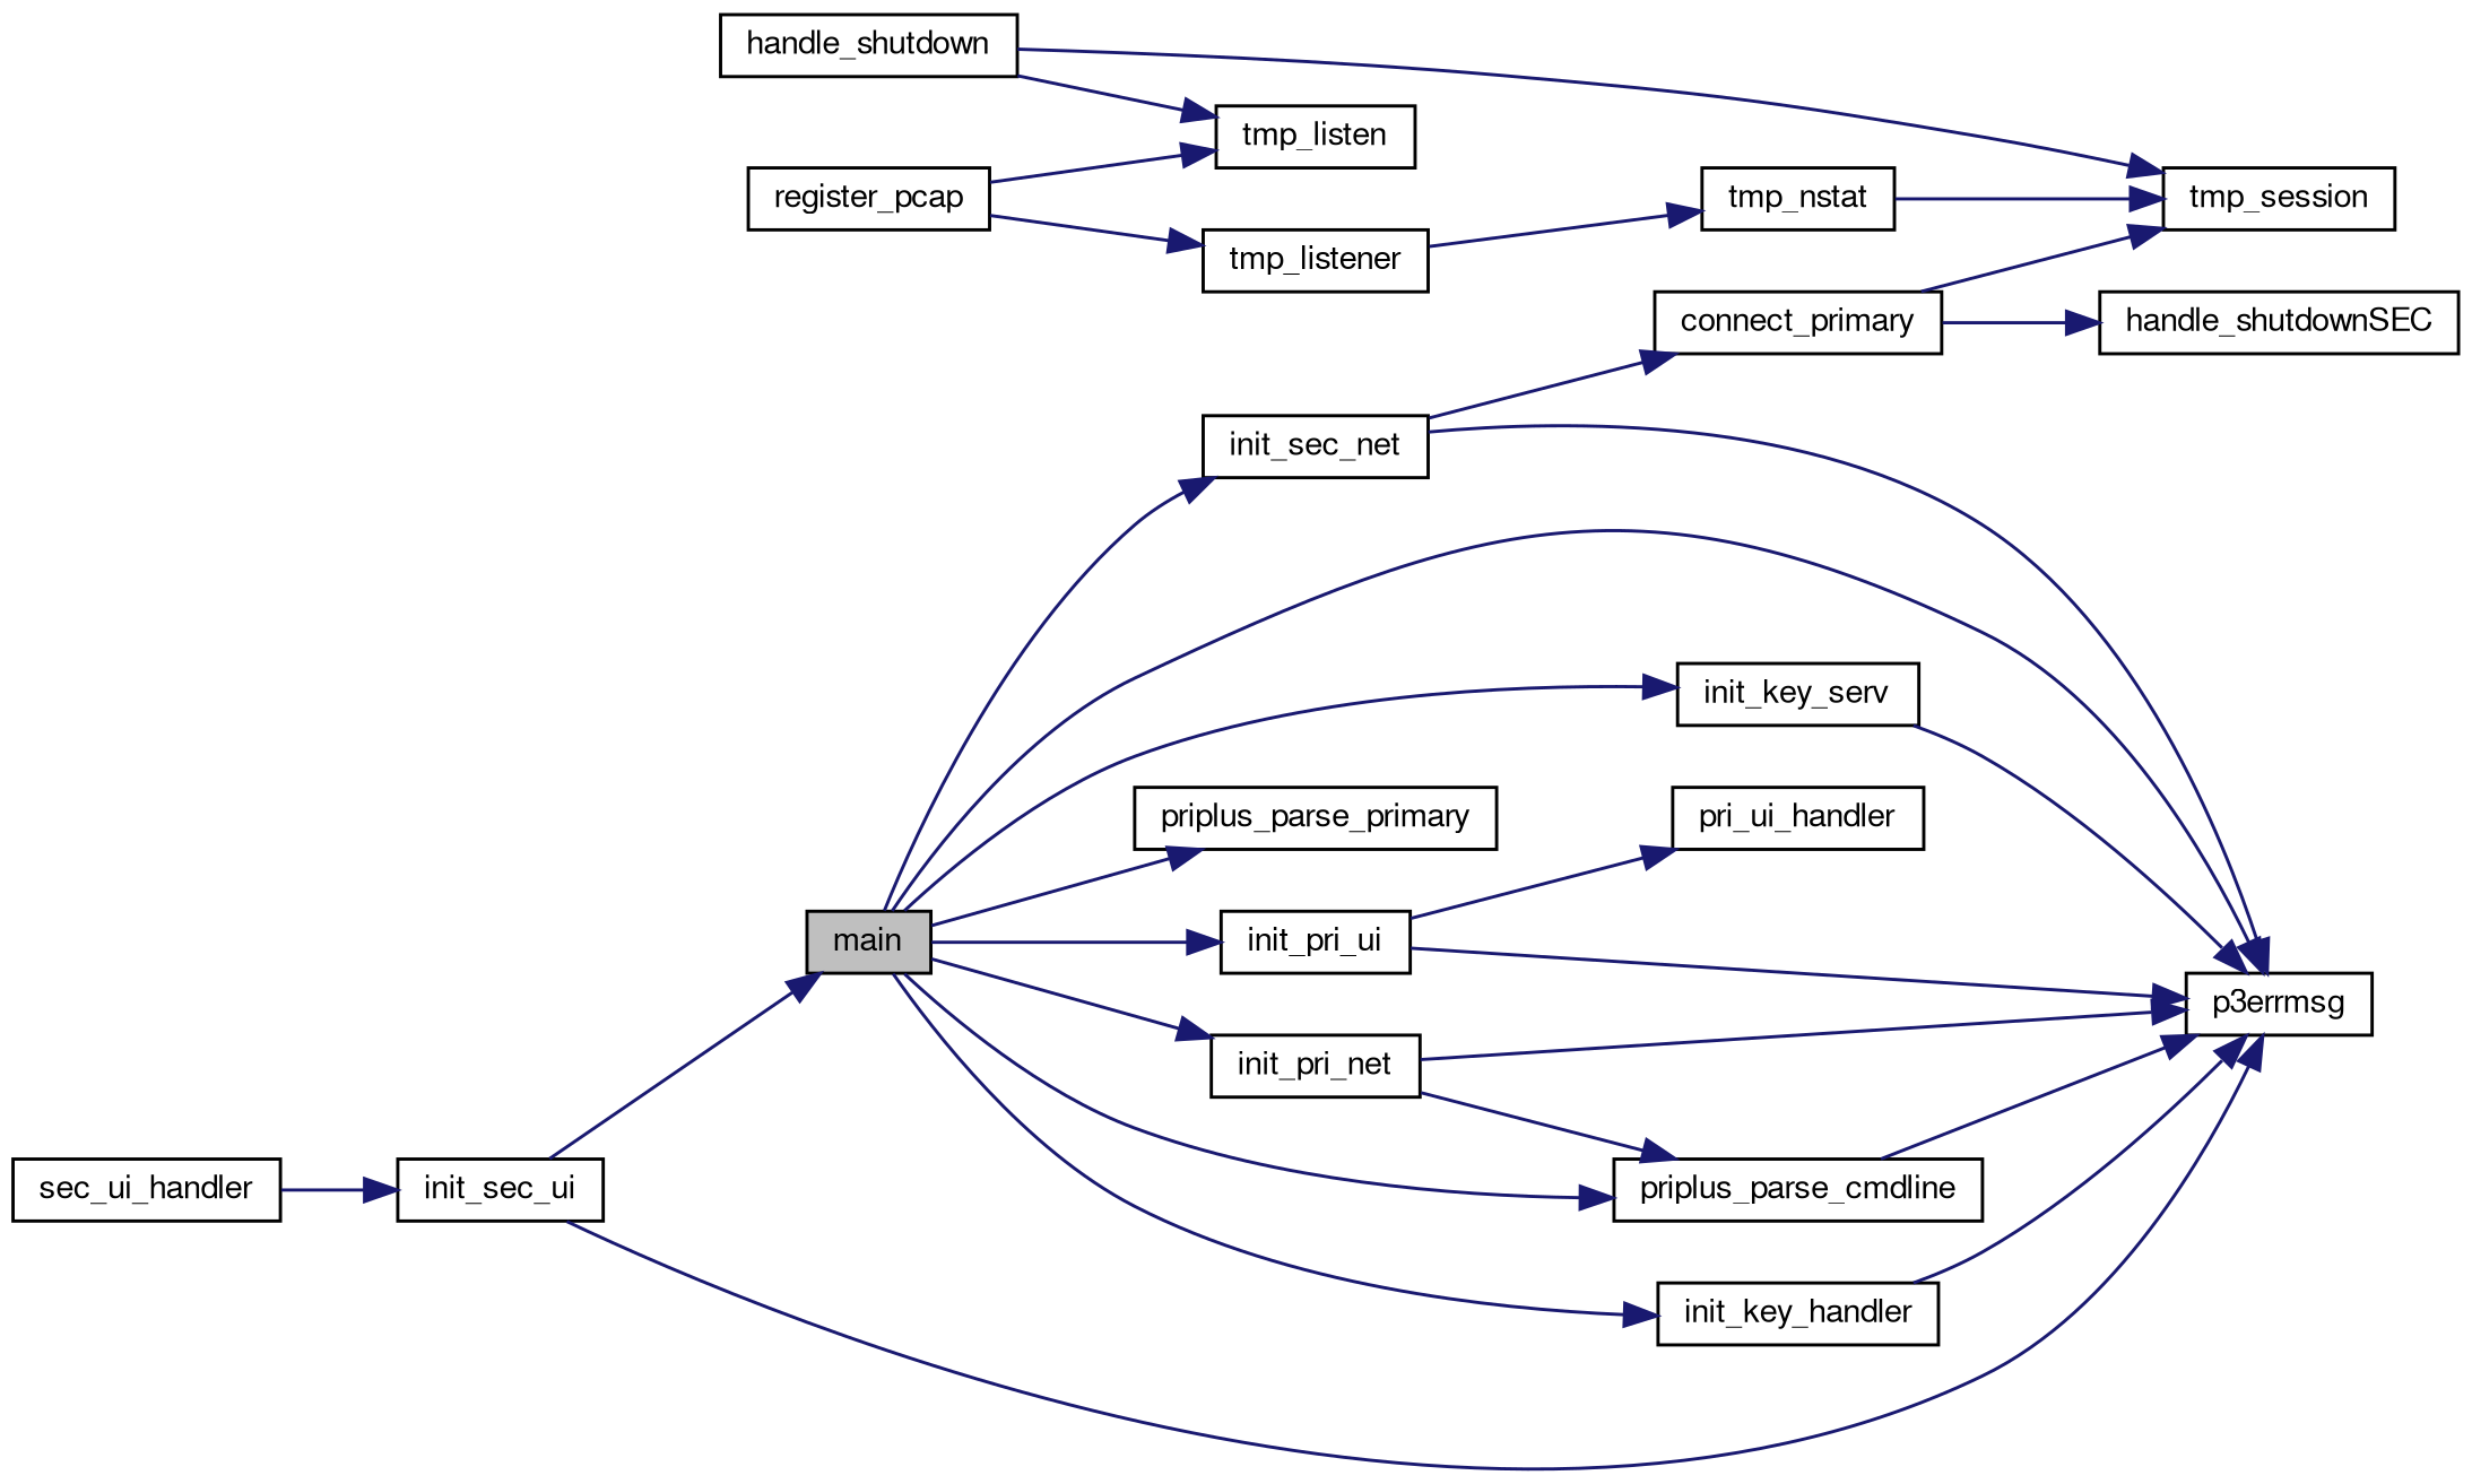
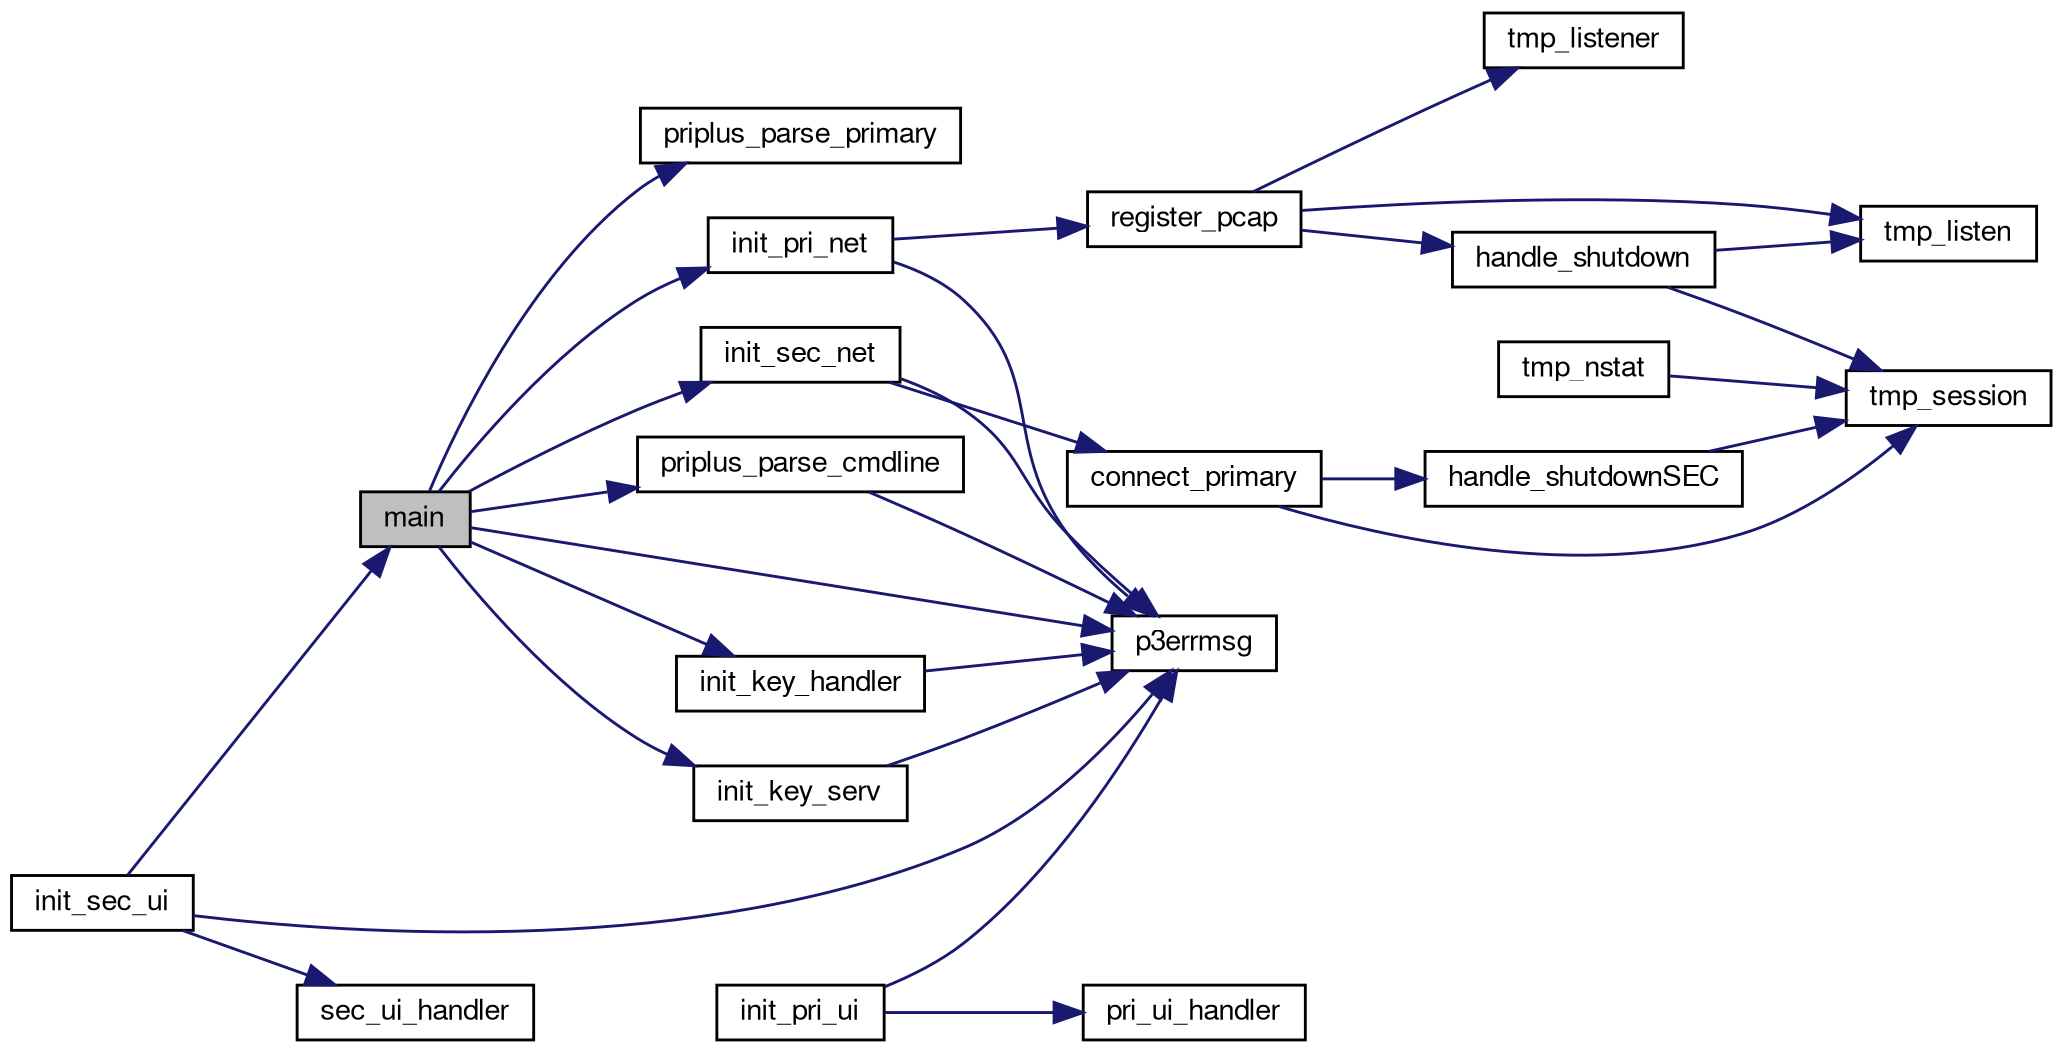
  digraph {
    rankdir=LR
    node [color=black fontname=FreeSans fontsize=10 shape=record]
    edge [color=midnightblue fontname=FreeSans fontsize=10 labelfontname=FreeSans labelfontsize=10 style=solid]
    n1 [fillcolor=grey75 fontcolor=black height=0.2 label=main style=filled width=0.4]
    n2 [height=0.2 label=init_key_handler width=0.4]
    n3 [height=0.2 label=p3errmsg width=0.4]
    n4 [height=0.2 label=init_key_serv width=0.4]
    n5 [height=0.2 label=init_pri_net width=0.4]
    n6 [height=0.2 label=init_pri_ui width=0.4]
    n7 [height=0.2 label=init_sec_net width=0.4]
    n8 [height=0.2 label=priplus_parse_cmdline width=0.4]
    n9 [height=0.2 label=priplus_parse_primary width=0.4]
    n10 [height=0.2 label=register_pcap width=0.4]
    n11 [height=0.2 label=pri_ui_handler width=0.4]
    n12 [height=0.2 label=connect_primary width=0.4]
    n13 [height=0.2 label=init_sec_ui width=0.4]
    n14 [height=0.2 label=sec_ui_handler width=0.4]
    n15 [height=0.2 label=handle_shutdown width=0.4]
    n16 [height=0.2 label=tmp_listen width=0.4]
    n17 [height=0.2 label=tmp_listener width=0.4]
    n18 [height=0.2 label=tmp_session width=0.4]
    n19 [height=0.2 label=tmp_nstat width=0.4]
    n20 [height=0.2 label=handle_shutdownSEC width=0.4]
    n1 -> n2
    n1 -> n3
    n1 -> n4
    n1 -> n5
-   n1 -> n6
    n1 -> n7
    n1 -> n8
    n1 -> n9
    n2 -> n3
    n4 -> n3
    n5 -> n3
-   n5 -> n8
+   n5 -> n10
    n6 -> n3
    n6 -> n11
    n7 -> n3
    n7 -> n12
    n8 -> n3
+   n10 -> n15
    n10 -> n16
    n10 -> n17
    n12 -> n18
    n12 -> n20
    n13 -> n1
    n13 -> n3
-   n14 -> n13
+   n13 -> n14
    n15 -> n16
    n15 -> n18
-   n17 -> n19
    n19 -> n18
+   n20 -> n18
  }
